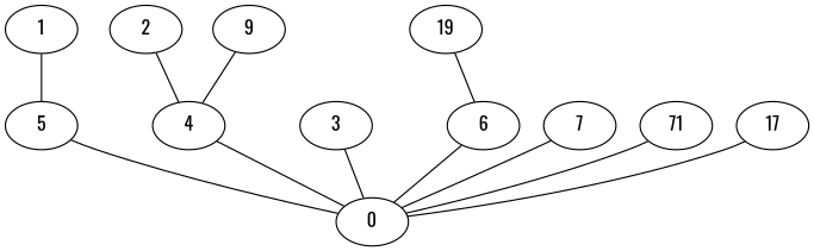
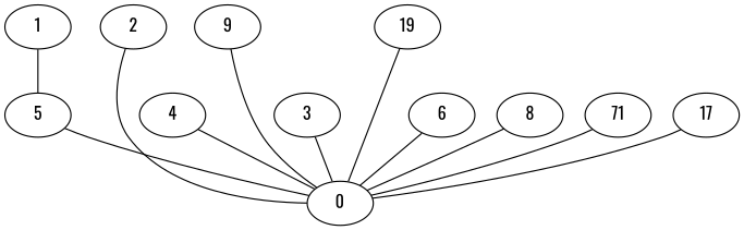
  graph {
    fontname=Oswald
    node [fontname=Oswald]
    edge [fontname=Oswald]
    1
    5
    2
    0
    3
    4
    6
-   7
+   7 [label=8]
    9
    n10 [label=19]
    n11 [label=71]
    n12 [label=17]
    1 -- 5
    5 -- 0
-   2 -- 4
+   2 -- 0
    3 -- 0
    4 -- 0
    6 -- 0
    7 -- 0
-   9 -- 4
-   n10 -- 6
+   9 -- 0
+   n10 -- 0
    n11 -- 0
    n12 -- 0
  }
